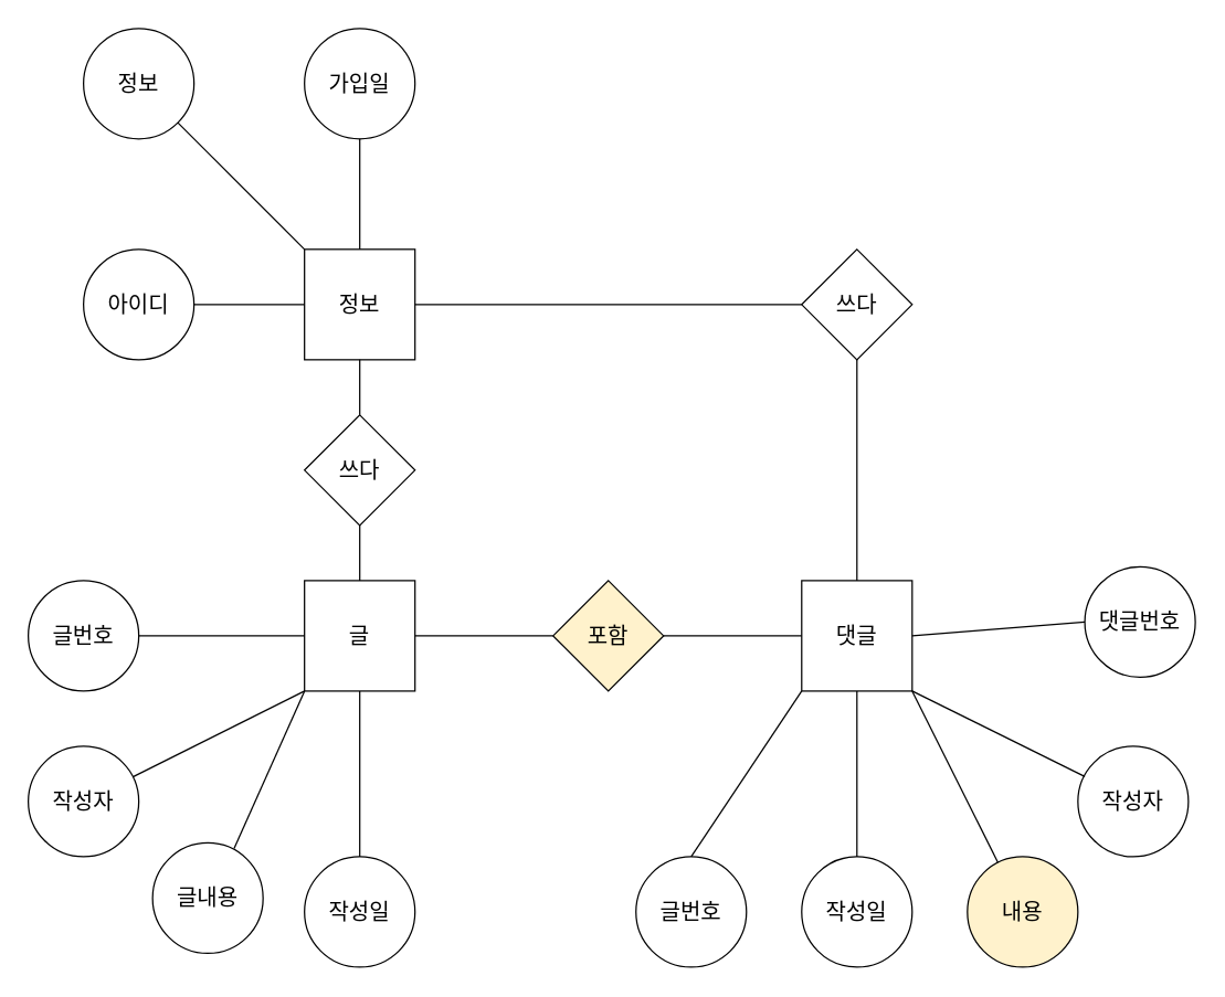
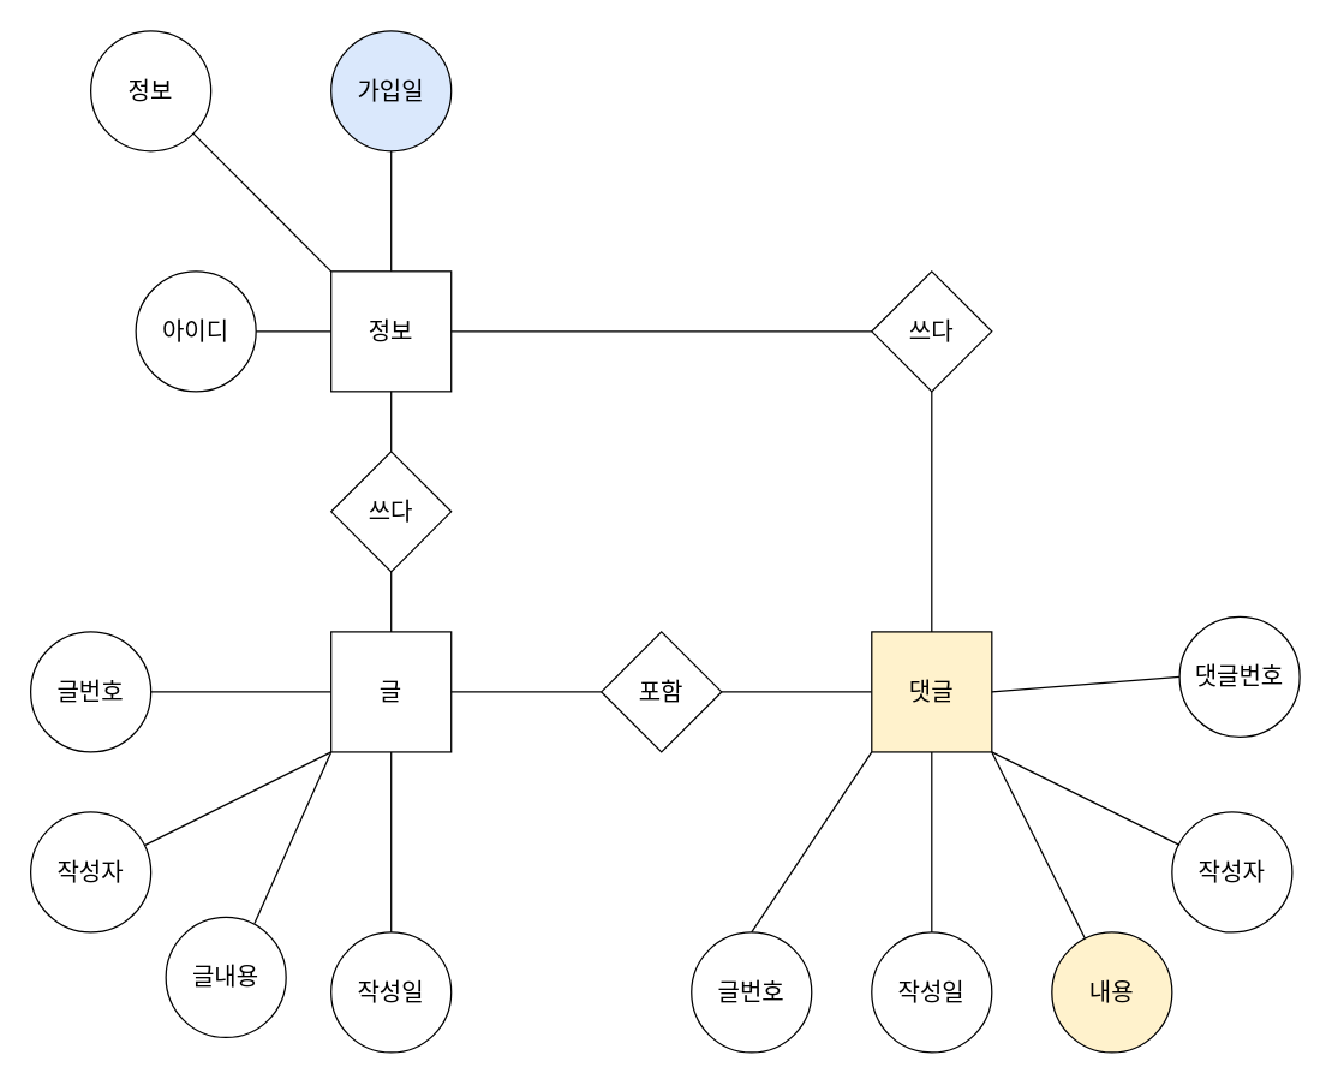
  <mxCell id="0" />
  <mxCell id="1" parent="0" />
  <mxCell id="2" value="정보" style="whiteSpace=wrap;html=1;aspect=fixed;fontSize=16;labelBorderColor=none;" vertex="1" parent="1"><mxGeometry x="220" y="180" width="80" height="80" as="geometry" /></mxCell>
  <mxCell id="3" value="글" style="whiteSpace=wrap;html=1;aspect=fixed;fontSize=16;labelBorderColor=none;" vertex="1" parent="1"><mxGeometry x="220" y="420" width="80" height="80" as="geometry" /></mxCell>
- <mxCell id="4" value="댓글" style="whiteSpace=wrap;html=1;aspect=fixed;fontSize=16;labelBorderColor=none;" vertex="1" parent="1"><mxGeometry x="580" y="420" width="80" height="80" as="geometry" /></mxCell>
- <mxCell id="5" value="가입일" style="ellipse;whiteSpace=wrap;html=1;aspect=fixed;fontSize=16;fontColor=#000000;" vertex="1" parent="1"><mxGeometry x="220" width="80" height="80" as="geometry" y="20" /></mxCell>
+ <mxCell id="4" value="댓글" style="whiteSpace=wrap;html=1;aspect=fixed;fontSize=16;labelBorderColor=none;fillColor=#fff2cc;" vertex="1" parent="1"><mxGeometry x="580" y="420" width="80" height="80" as="geometry" /></mxCell>
+ <mxCell id="5" value="가입일" style="ellipse;whiteSpace=wrap;html=1;aspect=fixed;fontSize=16;fontColor=#000000;fillColor=#dae8fc;" vertex="1" parent="1"><mxGeometry x="220" width="80" height="80" as="geometry" y="20" /></mxCell>
  <mxCell id="6" value="정보" style="ellipse;whiteSpace=wrap;html=1;aspect=fixed;fontSize=16;fontColor=#000000;" vertex="1" parent="1"><mxGeometry x="60" width="80" height="80" as="geometry" y="20" /></mxCell>
- <mxCell id="7" value="아이디" style="ellipse;whiteSpace=wrap;html=1;aspect=fixed;fontSize=16;fontColor=#000000;" vertex="1" parent="1"><mxGeometry x="60" y="180" width="80" height="80" as="geometry" /></mxCell>
+ <mxCell id="7" value="아이디" style="ellipse;whiteSpace=wrap;html=1;aspect=fixed;fontSize=16;fontColor=#000000;" vertex="1" parent="1"><mxGeometry x="90" y="180" width="80" height="80" as="geometry" /></mxCell>
  <mxCell id="8" value="" style="endArrow=none;html=1;fontSize=16;fontColor=#000000;exitX=1;exitY=1;exitDx=0;exitDy=0;entryX=0;entryY=0;entryDx=0;entryDy=0;" edge="1" parent="1" source="6" target="2"><mxGeometry width="50" height="50" relative="1" as="geometry"><mxPoint x="190" y="310" as="sourcePoint" /><mxPoint x="240" y="260" as="targetPoint" /></mxGeometry></mxCell>
  <mxCell id="9" value="" style="endArrow=none;html=1;fontSize=16;fontColor=#000000;exitX=1;exitY=0.5;exitDx=0;exitDy=0;" edge="1" parent="1" source="7"><mxGeometry width="50" height="50" relative="1" as="geometry"><mxPoint x="170" y="270" as="sourcePoint" /><mxPoint x="220" y="220" as="targetPoint" /></mxGeometry></mxCell>
  <mxCell id="10" value="" style="endArrow=none;html=1;fontSize=16;fontColor=#000000;exitX=0.5;exitY=0;exitDx=0;exitDy=0;" edge="1" parent="1" source="2"><mxGeometry width="50" height="50" relative="1" as="geometry"><mxPoint x="210" y="150" as="sourcePoint" /><mxPoint x="260" y="100" as="targetPoint" /></mxGeometry></mxCell>
  <mxCell id="11" value="글내용" style="ellipse;whiteSpace=wrap;html=1;aspect=fixed;fontSize=16;fontColor=#000000;" vertex="1" parent="1"><mxGeometry x="110" y="610" width="80" height="80" as="geometry" /></mxCell>
  <mxCell id="12" value="작성일" style="ellipse;whiteSpace=wrap;html=1;aspect=fixed;fontSize=16;fontColor=#000000;" vertex="1" parent="1"><mxGeometry x="220" y="620" width="80" height="80" as="geometry" /></mxCell>
  <mxCell id="13" value="작성자" style="ellipse;whiteSpace=wrap;html=1;aspect=fixed;fontSize=16;fontColor=#000000;" vertex="1" parent="1"><mxGeometry y="540" width="80" height="80" as="geometry" x="20" /></mxCell>
  <mxCell id="14" value="글번호" style="ellipse;whiteSpace=wrap;html=1;aspect=fixed;fontSize=16;fontColor=#000000;" vertex="1" parent="1"><mxGeometry y="420" width="80" height="80" as="geometry" x="20" /></mxCell>
  <mxCell id="15" value="작성자" style="ellipse;fontSize=16;fontColor=#000000;html=1;whiteSpace=wrap;aspect=fixed;" vertex="1" parent="1"><mxGeometry x="780" y="540" width="80" height="80" as="geometry" /></mxCell>
  <mxCell id="16" value="댓글번호" style="ellipse;whiteSpace=wrap;html=1;aspect=fixed;fillColor=#ffffff;fontSize=16;fontColor=#000000;" vertex="1" parent="1"><mxGeometry x="785" y="410" width="80" height="80" as="geometry" /></mxCell>
  <mxCell id="17" value="내용" style="ellipse;whiteSpace=wrap;html=1;aspect=fixed;fillColor=#fff2cc;fontSize=16;fontColor=#000000;" vertex="1" parent="1"><mxGeometry x="700" y="620" width="80" height="80" as="geometry" /></mxCell>
  <mxCell id="18" value="글번호" style="ellipse;whiteSpace=wrap;html=1;aspect=fixed;fillColor=#ffffff;fontSize=16;fontColor=#000000;" vertex="1" parent="1"><mxGeometry x="460" y="620" width="80" height="80" as="geometry" /></mxCell>
  <mxCell id="19" value="작성일" style="ellipse;whiteSpace=wrap;html=1;aspect=fixed;fillColor=#ffffff;fontSize=16;fontColor=#000000;" vertex="1" parent="1"><mxGeometry x="580" y="620" width="80" height="80" as="geometry" /></mxCell>
  <mxCell id="20" value="" style="endArrow=none;html=1;fontSize=16;fontColor=#000000;entryX=0;entryY=0.5;entryDx=0;entryDy=0;" edge="1" parent="1" target="16"><mxGeometry width="50" height="50" relative="1" as="geometry"><mxPoint x="660" y="460" as="sourcePoint" /><mxPoint x="770" y="460" as="targetPoint" /></mxGeometry></mxCell>
  <mxCell id="21" value="" style="endArrow=none;html=1;fontSize=16;fontColor=#000000;exitX=0.063;exitY=0.275;exitDx=0;exitDy=0;exitPerimeter=0;" edge="1" parent="1" source="15"><mxGeometry width="50" height="50" relative="1" as="geometry"><mxPoint x="610" y="550" as="sourcePoint" /><mxPoint x="660" y="500" as="targetPoint" /><Array as="points" /></mxGeometry></mxCell>
  <mxCell id="22" value="" style="endArrow=none;html=1;fontSize=16;fontColor=#000000;" edge="1" parent="1" source="17"><mxGeometry width="50" height="50" relative="1" as="geometry"><mxPoint x="610" y="550" as="sourcePoint" /><mxPoint x="660" y="500" as="targetPoint" /></mxGeometry></mxCell>
  <mxCell id="23" value="" style="endArrow=none;html=1;fontSize=16;fontColor=#000000;exitX=0.5;exitY=0;exitDx=0;exitDy=0;" edge="1" parent="1" source="19"><mxGeometry width="50" height="50" relative="1" as="geometry"><mxPoint x="570" y="550" as="sourcePoint" /><mxPoint x="620" y="500" as="targetPoint" /></mxGeometry></mxCell>
  <mxCell id="24" value="" style="endArrow=none;html=1;fontSize=16;fontColor=#000000;exitX=0.5;exitY=0;exitDx=0;exitDy=0;" edge="1" parent="1" source="18"><mxGeometry width="50" height="50" relative="1" as="geometry"><mxPoint x="530" y="550" as="sourcePoint" /><mxPoint x="580" y="500" as="targetPoint" /></mxGeometry></mxCell>
  <mxCell id="25" value="" style="endArrow=none;html=1;fontSize=16;fontColor=#000000;exitX=0.738;exitY=0.05;exitDx=0;exitDy=0;exitPerimeter=0;" edge="1" parent="1" source="11"><mxGeometry width="50" height="50" relative="1" as="geometry"><mxPoint x="170" y="550" as="sourcePoint" /><mxPoint x="220" y="500" as="targetPoint" /></mxGeometry></mxCell>
  <mxCell id="26" value="" style="endArrow=none;html=1;fontSize=16;fontColor=#000000;exitX=0.5;exitY=0;exitDx=0;exitDy=0;" edge="1" parent="1" source="12"><mxGeometry width="50" height="50" relative="1" as="geometry"><mxPoint x="210" y="550" as="sourcePoint" /><mxPoint x="260" y="500" as="targetPoint" /></mxGeometry></mxCell>
  <mxCell id="27" value="" style="endArrow=none;html=1;fontSize=16;fontColor=#000000;" edge="1" parent="1" source="13"><mxGeometry width="50" height="50" relative="1" as="geometry"><mxPoint x="99" y="561" as="sourcePoint" /><mxPoint x="220" y="500" as="targetPoint" /></mxGeometry></mxCell>
  <mxCell id="28" value="" style="endArrow=none;html=1;fontSize=16;fontColor=#000000;exitX=1;exitY=0.5;exitDx=0;exitDy=0;" edge="1" parent="1" source="14"><mxGeometry width="50" height="50" relative="1" as="geometry"><mxPoint x="170" y="510" as="sourcePoint" /><mxPoint x="220" y="460" as="targetPoint" /></mxGeometry></mxCell>
  <mxCell id="29" value="쓰다" style="rhombus;whiteSpace=wrap;html=1;fillColor=#ffffff;fontSize=16;fontColor=#000000;" vertex="1" parent="1"><mxGeometry x="220" y="300" width="80" height="80" as="geometry" /></mxCell>
- <mxCell id="30" value="포함" style="rhombus;whiteSpace=wrap;html=1;fillColor=#fff2cc;fontSize=16;fontColor=#000000;" vertex="1" parent="1"><mxGeometry x="400" y="420" width="80" height="80" as="geometry" /></mxCell>
+ <mxCell id="30" value="포함" style="rhombus;whiteSpace=wrap;html=1;fillColor=#ffffff;fontSize=16;fontColor=#000000;" vertex="1" parent="1"><mxGeometry x="400" y="420" width="80" height="80" as="geometry" /></mxCell>
  <mxCell id="31" value="쓰다" style="rhombus;whiteSpace=wrap;html=1;fillColor=#ffffff;fontSize=16;fontColor=#000000;" vertex="1" parent="1"><mxGeometry x="580" y="180" width="80" height="80" as="geometry" /></mxCell>
  <mxCell id="32" value="" style="endArrow=none;html=1;fontSize=16;fontColor=#000000;entryX=0;entryY=0.5;entryDx=0;entryDy=0;" edge="1" parent="1" target="31"><mxGeometry width="50" height="50" relative="1" as="geometry"><mxPoint x="300" y="220" as="sourcePoint" /><mxPoint x="350" y="170" as="targetPoint" /></mxGeometry></mxCell>
  <mxCell id="33" value="" style="endArrow=none;html=1;fontSize=16;fontColor=#000000;exitX=0.5;exitY=0;exitDx=0;exitDy=0;" edge="1" parent="1" source="3"><mxGeometry width="50" height="50" relative="1" as="geometry"><mxPoint x="210" y="430" as="sourcePoint" /><mxPoint x="260" y="380" as="targetPoint" /></mxGeometry></mxCell>
  <mxCell id="34" value="" style="endArrow=none;html=1;fontSize=16;fontColor=#000000;exitX=0.5;exitY=0;exitDx=0;exitDy=0;" edge="1" parent="1" source="29"><mxGeometry width="50" height="50" relative="1" as="geometry"><mxPoint x="210" y="310" as="sourcePoint" /><mxPoint x="260" y="260" as="targetPoint" /></mxGeometry></mxCell>
  <mxCell id="35" value="" style="endArrow=none;html=1;fontSize=16;fontColor=#000000;entryX=0;entryY=0.5;entryDx=0;entryDy=0;" edge="1" parent="1" target="4"><mxGeometry width="50" height="50" relative="1" as="geometry"><mxPoint x="480" y="460" as="sourcePoint" /><mxPoint x="530" y="410" as="targetPoint" /></mxGeometry></mxCell>
  <mxCell id="36" value="" style="endArrow=none;html=1;fontSize=16;fontColor=#000000;entryX=0;entryY=0.5;entryDx=0;entryDy=0;" edge="1" parent="1" target="30"><mxGeometry width="50" height="50" relative="1" as="geometry"><mxPoint x="300" y="460" as="sourcePoint" /><mxPoint x="350" y="410" as="targetPoint" /></mxGeometry></mxCell>
  <mxCell id="37" value="" style="endArrow=none;html=1;fontSize=16;fontColor=#000000;exitX=0.5;exitY=0;exitDx=0;exitDy=0;entryX=0.5;entryY=1;entryDx=0;entryDy=0;" edge="1" parent="1" source="4" target="31"><mxGeometry width="50" height="50" relative="1" as="geometry"><mxPoint x="580" y="300" as="sourcePoint" /><mxPoint x="630" y="250" as="targetPoint" /></mxGeometry></mxCell>
